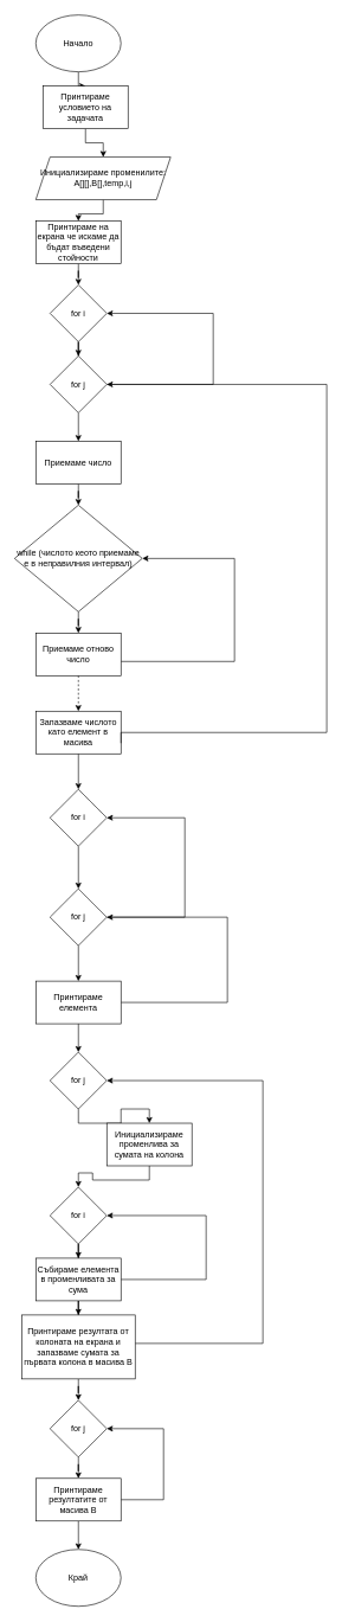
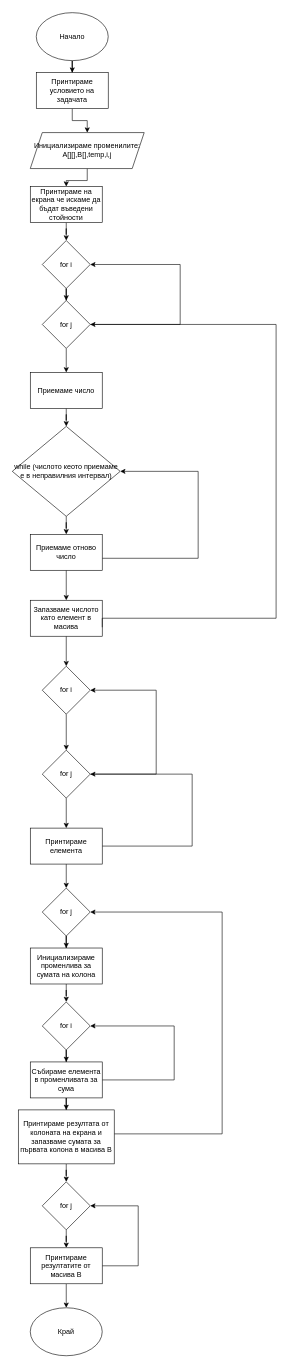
  <mxCell id="0" />
  <mxCell id="1" parent="0" />
  <mxCell id="2" style="edgeStyle=orthogonalEdgeStyle;rounded=0;orthogonalLoop=1;jettySize=auto;html=1;" edge="1" parent="1" source="3" target="12"><mxGeometry relative="1" as="geometry" /></mxCell>
  <mxCell id="3" value="Принтираме на екрана че искаме да бъдат въведени стойности" style="rounded=0;whiteSpace=wrap;html=1;" vertex="1" parent="1"><mxGeometry x="50" y="310" width="120" height="60" as="geometry" /></mxCell>
  <mxCell id="4" value="" style="edgeStyle=orthogonalEdgeStyle;rounded=0;orthogonalLoop=1;jettySize=auto;html=1;" edge="1" parent="1" source="5" target="10"><mxGeometry relative="1" as="geometry" /></mxCell>
- <mxCell id="5" value="Начало" style="ellipse;whiteSpace=wrap;html=1;" vertex="1" parent="1"><mxGeometry x="50" y="20" width="120" height="80" as="geometry" /></mxCell>
+ <mxCell id="5" value="Начало" style="ellipse;whiteSpace=wrap;html=1;" vertex="1" parent="1"><mxGeometry x="60" y="20" width="120" height="80" as="geometry" /></mxCell>
  <mxCell id="6" value="Край" style="ellipse;whiteSpace=wrap;html=1;" vertex="1" parent="1"><mxGeometry x="50" y="2180" width="120" height="80" as="geometry" /></mxCell>
  <mxCell id="7" value="" style="edgeStyle=orthogonalEdgeStyle;rounded=0;orthogonalLoop=1;jettySize=auto;html=1;" edge="1" parent="1" source="8" target="3"><mxGeometry relative="1" as="geometry" /></mxCell>
  <mxCell id="8" value="Инициализираме променилите:&lt;br&gt;А[][],B[],temp,i,j" style="shape=parallelogram;perimeter=parallelogramPerimeter;whiteSpace=wrap;html=1;fixedSize=1;" vertex="1" parent="1"><mxGeometry x="50" y="220" width="190" height="60" as="geometry" /></mxCell>
  <mxCell id="9" value="" style="edgeStyle=orthogonalEdgeStyle;rounded=0;orthogonalLoop=1;jettySize=auto;html=1;" edge="1" parent="1" source="10" target="8"><mxGeometry relative="1" as="geometry" /></mxCell>
  <mxCell id="10" value="Принтираме условието на задачата" style="rounded=0;whiteSpace=wrap;html=1;" vertex="1" parent="1"><mxGeometry x="60" y="120" width="120" height="60" as="geometry" /></mxCell>
  <mxCell id="11" style="edgeStyle=orthogonalEdgeStyle;rounded=0;orthogonalLoop=1;jettySize=auto;html=1;exitX=0.5;exitY=1;exitDx=0;exitDy=0;" edge="1" parent="1" source="12" target="15"><mxGeometry relative="1" as="geometry" /></mxCell>
  <mxCell id="12" value="for i" style="rhombus;whiteSpace=wrap;html=1;" vertex="1" parent="1"><mxGeometry x="70" y="400" width="80" height="80" as="geometry" /></mxCell>
  <mxCell id="13" style="edgeStyle=orthogonalEdgeStyle;rounded=0;orthogonalLoop=1;jettySize=auto;html=1;entryX=0.5;entryY=0;entryDx=0;entryDy=0;" edge="1" parent="1" source="15" target="32"><mxGeometry relative="1" as="geometry" /></mxCell>
  <mxCell id="14" style="edgeStyle=orthogonalEdgeStyle;rounded=0;orthogonalLoop=1;jettySize=auto;html=1;entryX=1;entryY=0.5;entryDx=0;entryDy=0;" edge="1" parent="1" source="15" target="12"><mxGeometry relative="1" as="geometry"><Array as="points"><mxPoint x="300" y="540" /><mxPoint x="300" y="440" /></Array></mxGeometry></mxCell>
  <mxCell id="15" value="for j" style="rhombus;whiteSpace=wrap;html=1;" vertex="1" parent="1"><mxGeometry x="70" y="500" width="80" height="80" as="geometry" /></mxCell>
  <mxCell id="16" value="" style="edgeStyle=orthogonalEdgeStyle;rounded=0;orthogonalLoop=1;jettySize=auto;html=1;" edge="1" parent="1" source="17" target="41"><mxGeometry relative="1" as="geometry" /></mxCell>
  <mxCell id="17" value="for j" style="rhombus;whiteSpace=wrap;html=1;" vertex="1" parent="1"><mxGeometry x="70" y="1480" width="80" height="80" as="geometry" /></mxCell>
  <mxCell id="18" value="" style="edgeStyle=orthogonalEdgeStyle;rounded=0;orthogonalLoop=1;jettySize=auto;html=1;" edge="1" parent="1" source="19" target="44"><mxGeometry relative="1" as="geometry" /></mxCell>
  <mxCell id="19" value="for i" style="rhombus;whiteSpace=wrap;html=1;" vertex="1" parent="1"><mxGeometry x="70" y="1670" width="80" height="80" as="geometry" /></mxCell>
  <mxCell id="20" style="edgeStyle=orthogonalEdgeStyle;rounded=0;orthogonalLoop=1;jettySize=auto;html=1;entryX=0.5;entryY=0;entryDx=0;entryDy=0;" edge="1" parent="1" source="21" target="24"><mxGeometry relative="1" as="geometry" /></mxCell>
  <mxCell id="21" value="for i" style="rhombus;whiteSpace=wrap;html=1;" vertex="1" parent="1"><mxGeometry x="70" y="1110" width="80" height="80" as="geometry" /></mxCell>
  <mxCell id="22" style="edgeStyle=orthogonalEdgeStyle;rounded=0;orthogonalLoop=1;jettySize=auto;html=1;entryX=0.5;entryY=0;entryDx=0;entryDy=0;" edge="1" parent="1" source="24" target="39"><mxGeometry relative="1" as="geometry" /></mxCell>
  <mxCell id="23" style="edgeStyle=orthogonalEdgeStyle;rounded=0;orthogonalLoop=1;jettySize=auto;html=1;entryX=1;entryY=0.5;entryDx=0;entryDy=0;" edge="1" parent="1" source="24" target="21"><mxGeometry relative="1" as="geometry"><Array as="points"><mxPoint x="260" y="1290" /><mxPoint x="260" y="1150" /></Array></mxGeometry></mxCell>
  <mxCell id="24" value="for j" style="rhombus;whiteSpace=wrap;html=1;" vertex="1" parent="1"><mxGeometry x="70" y="1250" width="80" height="80" as="geometry" /></mxCell>
  <mxCell id="25" style="edgeStyle=orthogonalEdgeStyle;rounded=0;orthogonalLoop=1;jettySize=auto;html=1;entryX=0.5;entryY=0;entryDx=0;entryDy=0;" edge="1" parent="1" source="26" target="50"><mxGeometry relative="1" as="geometry" /></mxCell>
  <mxCell id="26" value="for j" style="rhombus;whiteSpace=wrap;html=1;" vertex="1" parent="1"><mxGeometry x="70" y="1970" width="80" height="80" as="geometry" /></mxCell>
  <mxCell id="27" value="" style="edgeStyle=orthogonalEdgeStyle;rounded=0;orthogonalLoop=1;jettySize=auto;html=1;" edge="1" parent="1" source="28" target="36"><mxGeometry relative="1" as="geometry" /></mxCell>
  <mxCell id="28" value="while (числото кеото приемаме е в неправилния интервал)" style="rhombus;whiteSpace=wrap;html=1;" vertex="1" parent="1"><mxGeometry x="20" y="710" width="180" height="150" as="geometry" /></mxCell>
- <mxCell id="29" value="" style="edgeStyle=orthogonalEdgeStyle;rounded=0;orthogonalLoop=1;jettySize=auto;html=1;dashed=1;" edge="1" parent="1" source="36" target="34"><mxGeometry relative="1" as="geometry" /></mxCell>
+ <mxCell id="29" value="" style="edgeStyle=orthogonalEdgeStyle;rounded=0;orthogonalLoop=1;jettySize=auto;html=1;" edge="1" parent="1" source="36" target="34"><mxGeometry relative="1" as="geometry" /></mxCell>
  <mxCell id="30" style="edgeStyle=orthogonalEdgeStyle;rounded=0;orthogonalLoop=1;jettySize=auto;html=1;entryX=1;entryY=0.5;entryDx=0;entryDy=0;" edge="1" parent="1" source="36" target="28"><mxGeometry relative="1" as="geometry"><mxPoint x="250" y="750" as="targetPoint" /><Array as="points"><mxPoint x="330" y="930" /><mxPoint x="330" y="785" /></Array></mxGeometry></mxCell>
  <mxCell id="31" style="edgeStyle=orthogonalEdgeStyle;rounded=0;orthogonalLoop=1;jettySize=auto;html=1;entryX=0.5;entryY=0;entryDx=0;entryDy=0;" edge="1" parent="1" source="32" target="28"><mxGeometry relative="1" as="geometry" /></mxCell>
  <mxCell id="32" value="Приемаме число" style="rounded=0;whiteSpace=wrap;html=1;" vertex="1" parent="1"><mxGeometry x="50" y="620" width="120" height="60" as="geometry" /></mxCell>
  <mxCell id="33" style="edgeStyle=orthogonalEdgeStyle;rounded=0;orthogonalLoop=1;jettySize=auto;html=1;entryX=0.5;entryY=0;entryDx=0;entryDy=0;" edge="1" parent="1" source="34" target="21"><mxGeometry relative="1" as="geometry" /></mxCell>
  <mxCell id="34" value="Запазваме числото като елемент в масива" style="rounded=0;whiteSpace=wrap;html=1;" vertex="1" parent="1"><mxGeometry x="50" y="1000" width="120" height="60" as="geometry" /></mxCell>
  <mxCell id="35" style="edgeStyle=orthogonalEdgeStyle;rounded=0;orthogonalLoop=1;jettySize=auto;html=1;entryX=1;entryY=0.5;entryDx=0;entryDy=0;exitX=1;exitY=0.75;exitDx=0;exitDy=0;" edge="1" parent="1" source="34" target="15"><mxGeometry relative="1" as="geometry"><mxPoint x="160" y="450" as="targetPoint" /><mxPoint x="180" y="950" as="sourcePoint" /><Array as="points"><mxPoint x="170" y="1030" /><mxPoint x="460" y="1030" /><mxPoint x="460" y="540" /></Array></mxGeometry></mxCell>
  <mxCell id="36" value="Приемаме отново число" style="rounded=0;whiteSpace=wrap;html=1;" vertex="1" parent="1"><mxGeometry x="50" y="890" width="120" height="60" as="geometry" /></mxCell>
  <mxCell id="37" style="edgeStyle=orthogonalEdgeStyle;rounded=0;orthogonalLoop=1;jettySize=auto;html=1;entryX=1;entryY=0.5;entryDx=0;entryDy=0;" edge="1" parent="1" source="39" target="24"><mxGeometry relative="1" as="geometry"><Array as="points"><mxPoint x="320" y="1410" /><mxPoint x="320" y="1290" /></Array></mxGeometry></mxCell>
  <mxCell id="38" value="" style="edgeStyle=orthogonalEdgeStyle;rounded=0;orthogonalLoop=1;jettySize=auto;html=1;" edge="1" parent="1" source="39" target="17"><mxGeometry relative="1" as="geometry" /></mxCell>
  <mxCell id="39" value="Принтираме елемента" style="rounded=0;whiteSpace=wrap;html=1;" vertex="1" parent="1"><mxGeometry x="50" y="1380" width="120" height="60" as="geometry" /></mxCell>
  <mxCell id="40" value="" style="edgeStyle=orthogonalEdgeStyle;rounded=0;orthogonalLoop=1;jettySize=auto;html=1;" edge="1" parent="1" source="41" target="19"><mxGeometry relative="1" as="geometry" /></mxCell>
- <mxCell id="41" value="Инициализираме променлива за сумата на колона" style="rounded=0;whiteSpace=wrap;html=1;" vertex="1" parent="1"><mxGeometry x="150" y="1580" width="120" height="60" as="geometry" /></mxCell>
+ <mxCell id="41" value="Инициализираме променлива за сумата на колона" style="rounded=0;whiteSpace=wrap;html=1;" vertex="1" parent="1"><mxGeometry x="50" y="1580" width="120" height="60" as="geometry" /></mxCell>
  <mxCell id="42" style="edgeStyle=orthogonalEdgeStyle;rounded=0;orthogonalLoop=1;jettySize=auto;html=1;entryX=1;entryY=0.5;entryDx=0;entryDy=0;" edge="1" parent="1" source="44" target="19"><mxGeometry relative="1" as="geometry"><Array as="points"><mxPoint x="290" y="1800" /><mxPoint x="290" y="1710" /></Array></mxGeometry></mxCell>
  <mxCell id="43" value="" style="edgeStyle=orthogonalEdgeStyle;rounded=0;orthogonalLoop=1;jettySize=auto;html=1;" edge="1" parent="1" source="44" target="47"><mxGeometry relative="1" as="geometry" /></mxCell>
  <mxCell id="44" value="Събираме елемента в променливата за сума" style="rounded=0;whiteSpace=wrap;html=1;" vertex="1" parent="1"><mxGeometry x="50" y="1770" width="120" height="60" as="geometry" /></mxCell>
  <mxCell id="45" style="edgeStyle=orthogonalEdgeStyle;rounded=0;orthogonalLoop=1;jettySize=auto;html=1;entryX=1;entryY=0.5;entryDx=0;entryDy=0;" edge="1" parent="1" source="47" target="17"><mxGeometry relative="1" as="geometry"><mxPoint x="400" y="1680" as="targetPoint" /><Array as="points"><mxPoint x="370" y="1890" /><mxPoint x="370" y="1520" /></Array></mxGeometry></mxCell>
  <mxCell id="46" style="edgeStyle=orthogonalEdgeStyle;rounded=0;orthogonalLoop=1;jettySize=auto;html=1;entryX=0.5;entryY=0;entryDx=0;entryDy=0;" edge="1" parent="1" source="47" target="26"><mxGeometry relative="1" as="geometry" /></mxCell>
  <mxCell id="47" value="Принтираме резултата от колоната на екрана и запазваме сумата за първата колона в масива B" style="rounded=0;whiteSpace=wrap;html=1;" vertex="1" parent="1"><mxGeometry x="30" y="1850" width="160" height="90" as="geometry" /></mxCell>
  <mxCell id="48" style="edgeStyle=orthogonalEdgeStyle;rounded=0;orthogonalLoop=1;jettySize=auto;html=1;entryX=1;entryY=0.5;entryDx=0;entryDy=0;" edge="1" parent="1" source="50" target="26"><mxGeometry relative="1" as="geometry"><Array as="points"><mxPoint x="230" y="2110" /><mxPoint x="230" y="2010" /></Array></mxGeometry></mxCell>
  <mxCell id="49" style="edgeStyle=orthogonalEdgeStyle;rounded=0;orthogonalLoop=1;jettySize=auto;html=1;entryX=0.5;entryY=0;entryDx=0;entryDy=0;" edge="1" parent="1" source="50" target="6"><mxGeometry relative="1" as="geometry" /></mxCell>
  <mxCell id="50" value="Принтираме резултатите от масива B" style="rounded=0;whiteSpace=wrap;html=1;" vertex="1" parent="1"><mxGeometry x="50" y="2080" width="120" height="60" as="geometry" /></mxCell>
